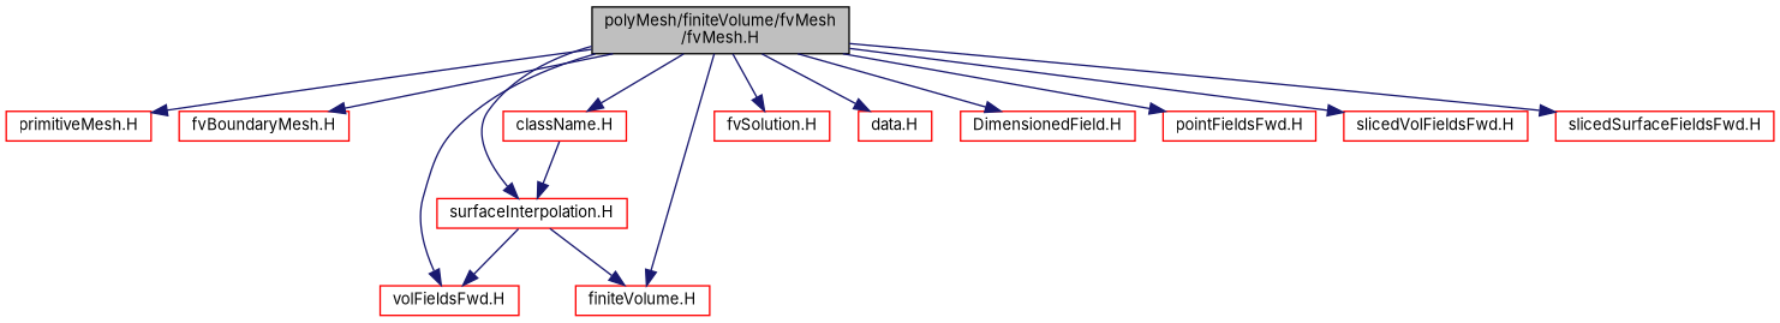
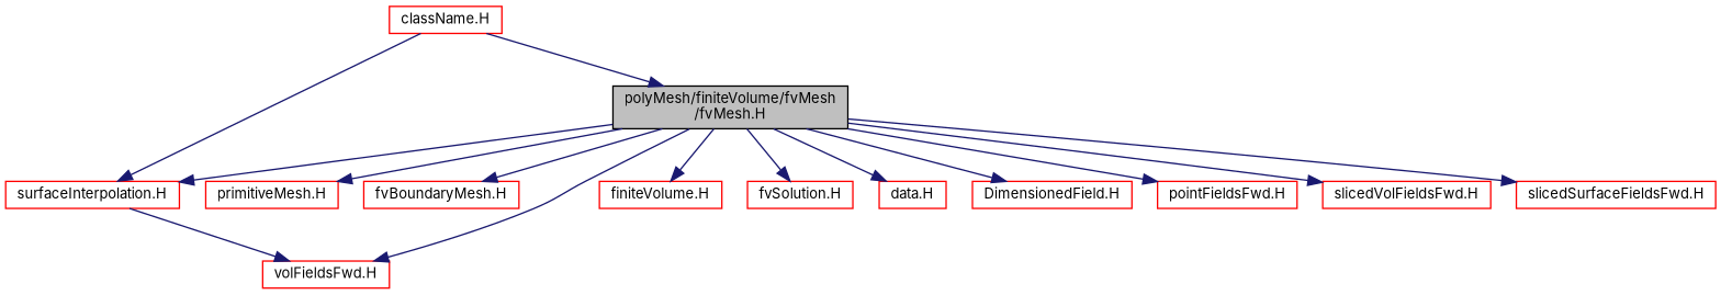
  digraph {
    fontname=Inter
    node [color=red fontname=Inter fontsize=10 shape=record]
    edge [color=midnightblue fontname=Inter fontsize=10 labelfontname=FreeSans labelfontsize=10 style=solid]
    n1 [color=black fillcolor=grey75 fontcolor=black height=0.2 label="polyMesh/finiteVolume/fvMesh\l/fvMesh.H" style=filled width=0.4]
    n2 [height=0.2 label="primitiveMesh.H" width=0.4]
    n3 [height=0.2 label="fvBoundaryMesh.H" width=0.4]
    n4 [height=0.2 label="surfaceInterpolation.H" width=0.4]
    n5 [height=0.2 label="volFieldsFwd.H" width=0.4]
    n6 [height=0.2 label="finiteVolume.H" width=0.4]
    n7 [height=0.2 label="className.H" width=0.4]
    n8 [height=0.2 label="fvSolution.H" width=0.4]
    n9 [height=0.2 label="data.H" width=0.4]
    n10 [height=0.2 label="DimensionedField.H" width=0.4]
    n11 [height=0.2 label="pointFieldsFwd.H" width=0.4]
    n12 [height=0.2 label="slicedVolFieldsFwd.H" width=0.4]
    n13 [height=0.2 label="slicedSurfaceFieldsFwd.H" width=0.4]
    n1 -> n2
    n1 -> n3
    n1 -> n4
    n1 -> n5
    n1 -> n6
-   n1 -> n7
+   n7 -> n1
    n1 -> n8
    n1 -> n9
    n1 -> n10
    n1 -> n11
    n1 -> n12
    n1 -> n13
    n4 -> n5
-   n4 -> n6
    n7 -> n4
  }
